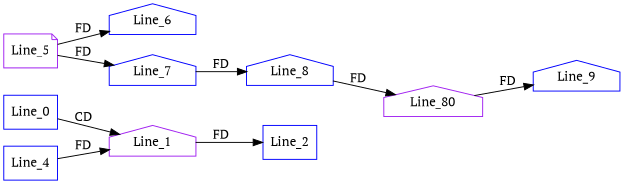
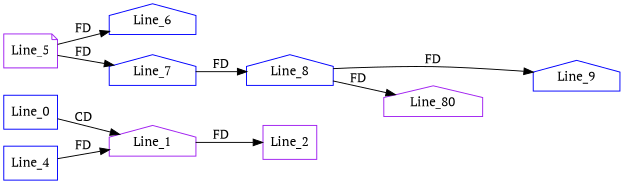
  digraph {
    fontname="PT Serif"
    rankdir=LR
    node [color=blue fontname="PT Serif" shape=house]
    edge [fontname="PT Serif"]
    Line_0 [shape=box]
    Line_1 [color=purple]
-   Line_2 [shape=box]
+   Line_2 [color=purple shape=box]
    Line_4 [shape=box]
    Line_5 [color=purple shape=note]
    Line_6
    Line_7
    Line_8
    Line_9
    n10 [color=purple label=Line_80]
    Line_0 -> Line_1 [label=CD]
    Line_1 -> Line_2 [label=FD]
    Line_4 -> Line_1 [label=FD]
    Line_5 -> Line_6 [label=FD]
    Line_5 -> Line_7 [label=FD]
    Line_7 -> Line_8 [label=FD]
-   n10 -> Line_9 [label=FD]
+   Line_8 -> Line_9 [label=FD]
    Line_8 -> n10 [label=FD]
  }
